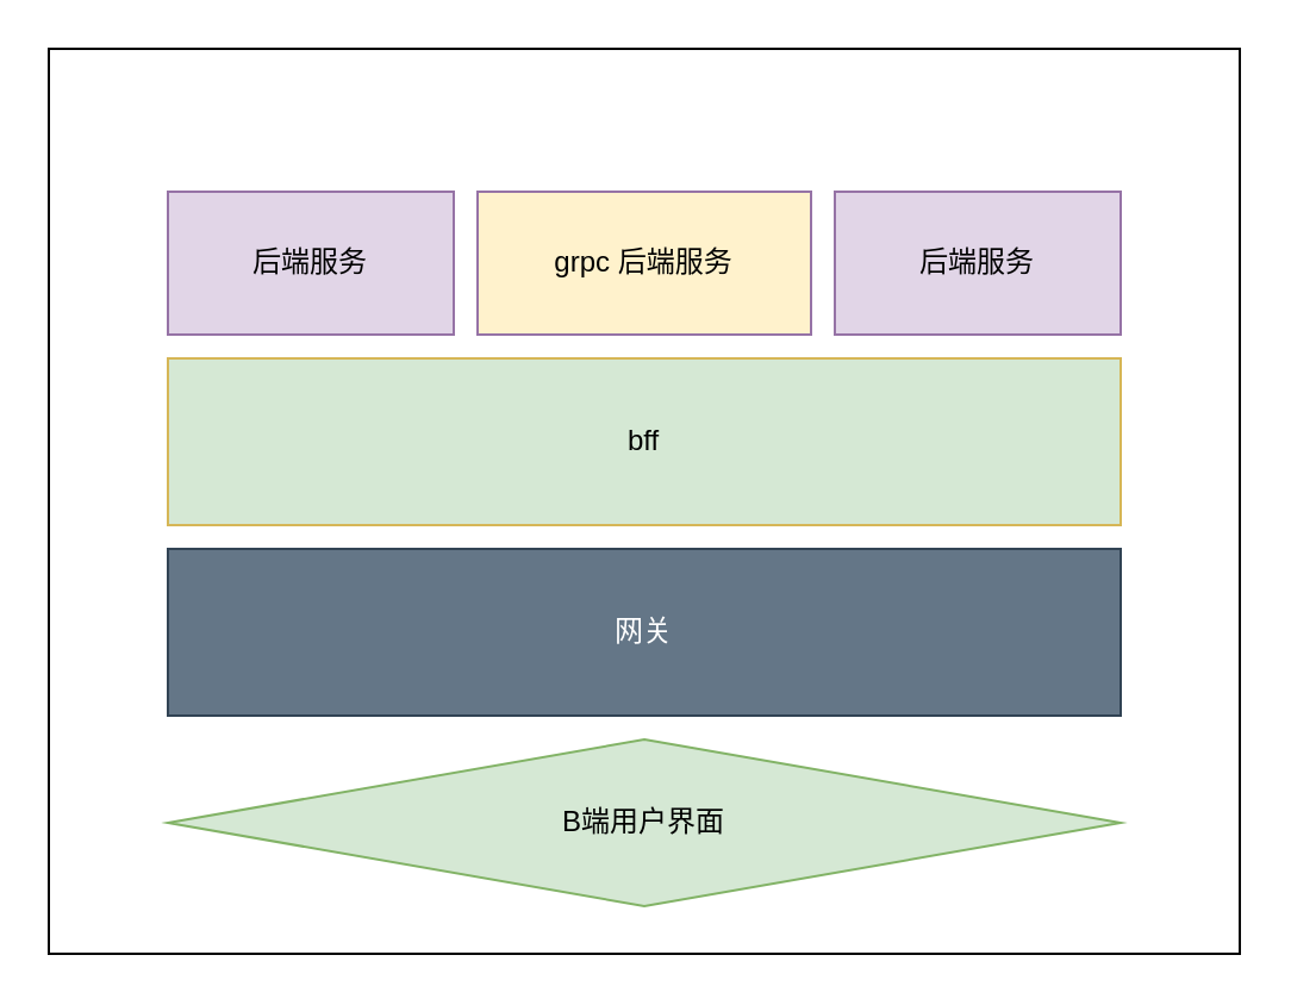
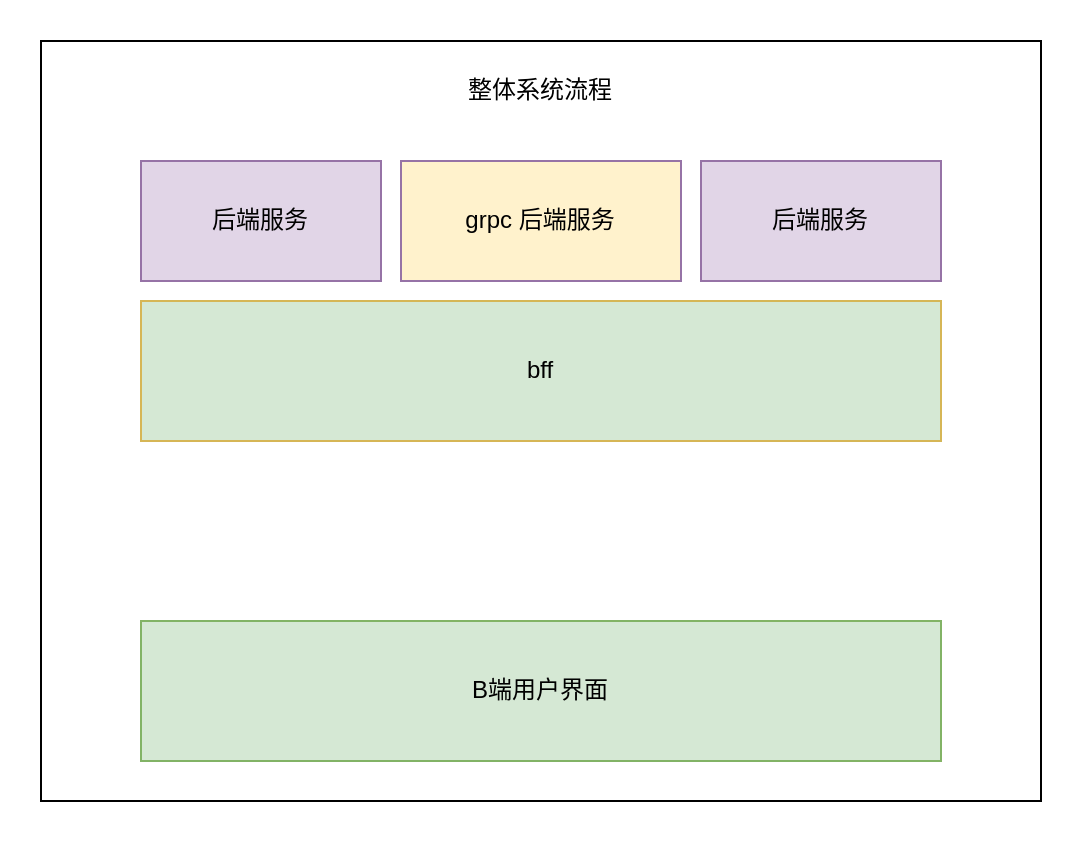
  <mxCell id="0" />
  <mxCell id="1" parent="0" />
  <mxCell id="2" value="" style="group" vertex="1" connectable="0" parent="1"><mxGeometry x="20" y="20" width="500" height="380" as="geometry" /></mxCell>
  <mxCell id="3" value="" style="rounded=0;whiteSpace=wrap;html=1;" vertex="1" parent="2"><mxGeometry width="500" height="380" as="geometry" /></mxCell>
  <mxCell id="4" value="" style="group" vertex="1" connectable="0" parent="2"><mxGeometry x="50" y="10" width="400" height="350" as="geometry" /></mxCell>
  <mxCell id="5" value="" style="group" vertex="1" connectable="0" parent="4"><mxGeometry y="50" width="400" height="300" as="geometry" /></mxCell>
  <mxCell id="6" value="bff" style="rounded=0;whiteSpace=wrap;html=1;fillColor=#d5e8d4;strokeColor=#d6b656;" vertex="1" parent="5"><mxGeometry y="70" width="400" height="70" as="geometry" /></mxCell>
- <mxCell id="7" value="B端用户界面" style="rhombus;whiteSpace=wrap;html=1;fillColor=#d5e8d4;strokeColor=#82b366;" vertex="1" parent="5"><mxGeometry y="230" width="400" height="70" as="geometry" /></mxCell>
+ <mxCell id="7" value="B端用户界面" style="rounded=0;whiteSpace=wrap;html=1;fillColor=#d5e8d4;strokeColor=#82b366;" vertex="1" parent="5"><mxGeometry y="230" width="400" height="70" as="geometry" /></mxCell>
  <mxCell id="8" value="后端服务" style="rounded=0;whiteSpace=wrap;html=1;fillColor=#e1d5e7;strokeColor=#9673a6;" vertex="1" parent="5"><mxGeometry width="120" height="60" as="geometry" /></mxCell>
  <mxCell id="9" value="grpc 后端服务" style="rounded=0;whiteSpace=wrap;html=1;fillColor=#fff2cc;strokeColor=#9673a6;" vertex="1" parent="5"><mxGeometry x="130" width="140" height="60" as="geometry" /></mxCell>
  <mxCell id="10" value="后端服务" style="rounded=0;whiteSpace=wrap;html=1;fillColor=#e1d5e7;strokeColor=#9673a6;" vertex="1" parent="5"><mxGeometry x="280" width="120" height="60" as="geometry" /></mxCell>
- <mxCell id="11" value="网关" style="rounded=0;whiteSpace=wrap;html=1;fillColor=#647687;strokeColor=#314354;fontColor=#ffffff;" vertex="1" parent="5"><mxGeometry y="150" width="400" height="70" as="geometry" /></mxCell>
+ <mxCell id="12" value="整体系统流程" style="text;html=1;align=center;verticalAlign=middle;whiteSpace=wrap;rounded=0;" vertex="1" parent="4"><mxGeometry x="155" width="90" height="30" as="geometry" /></mxCell>
